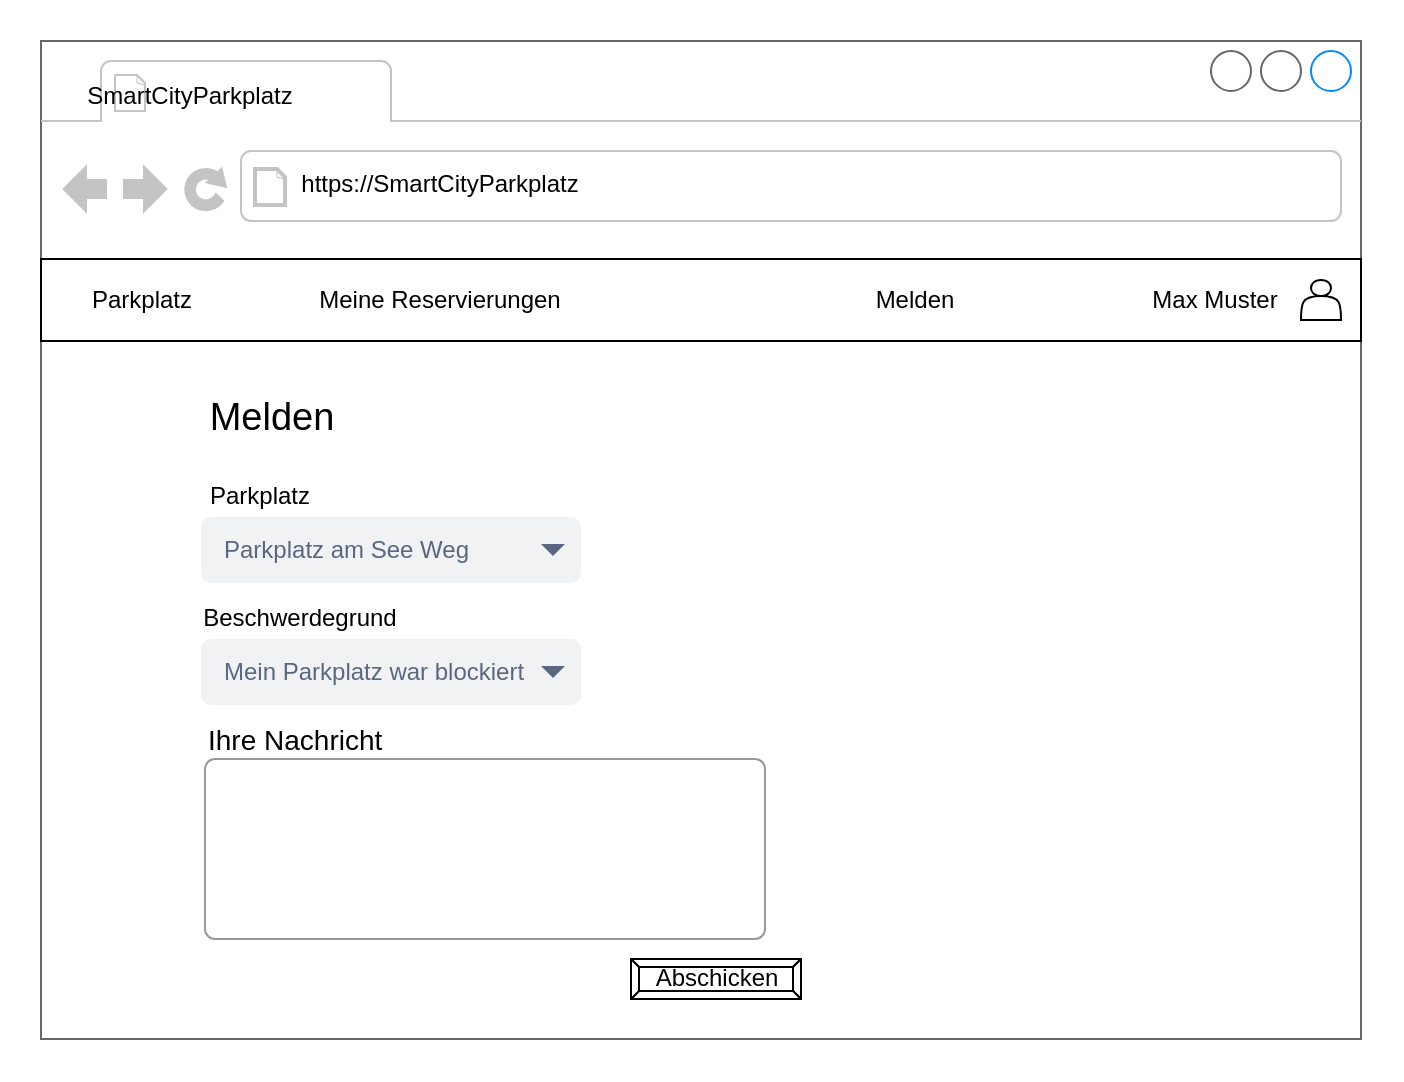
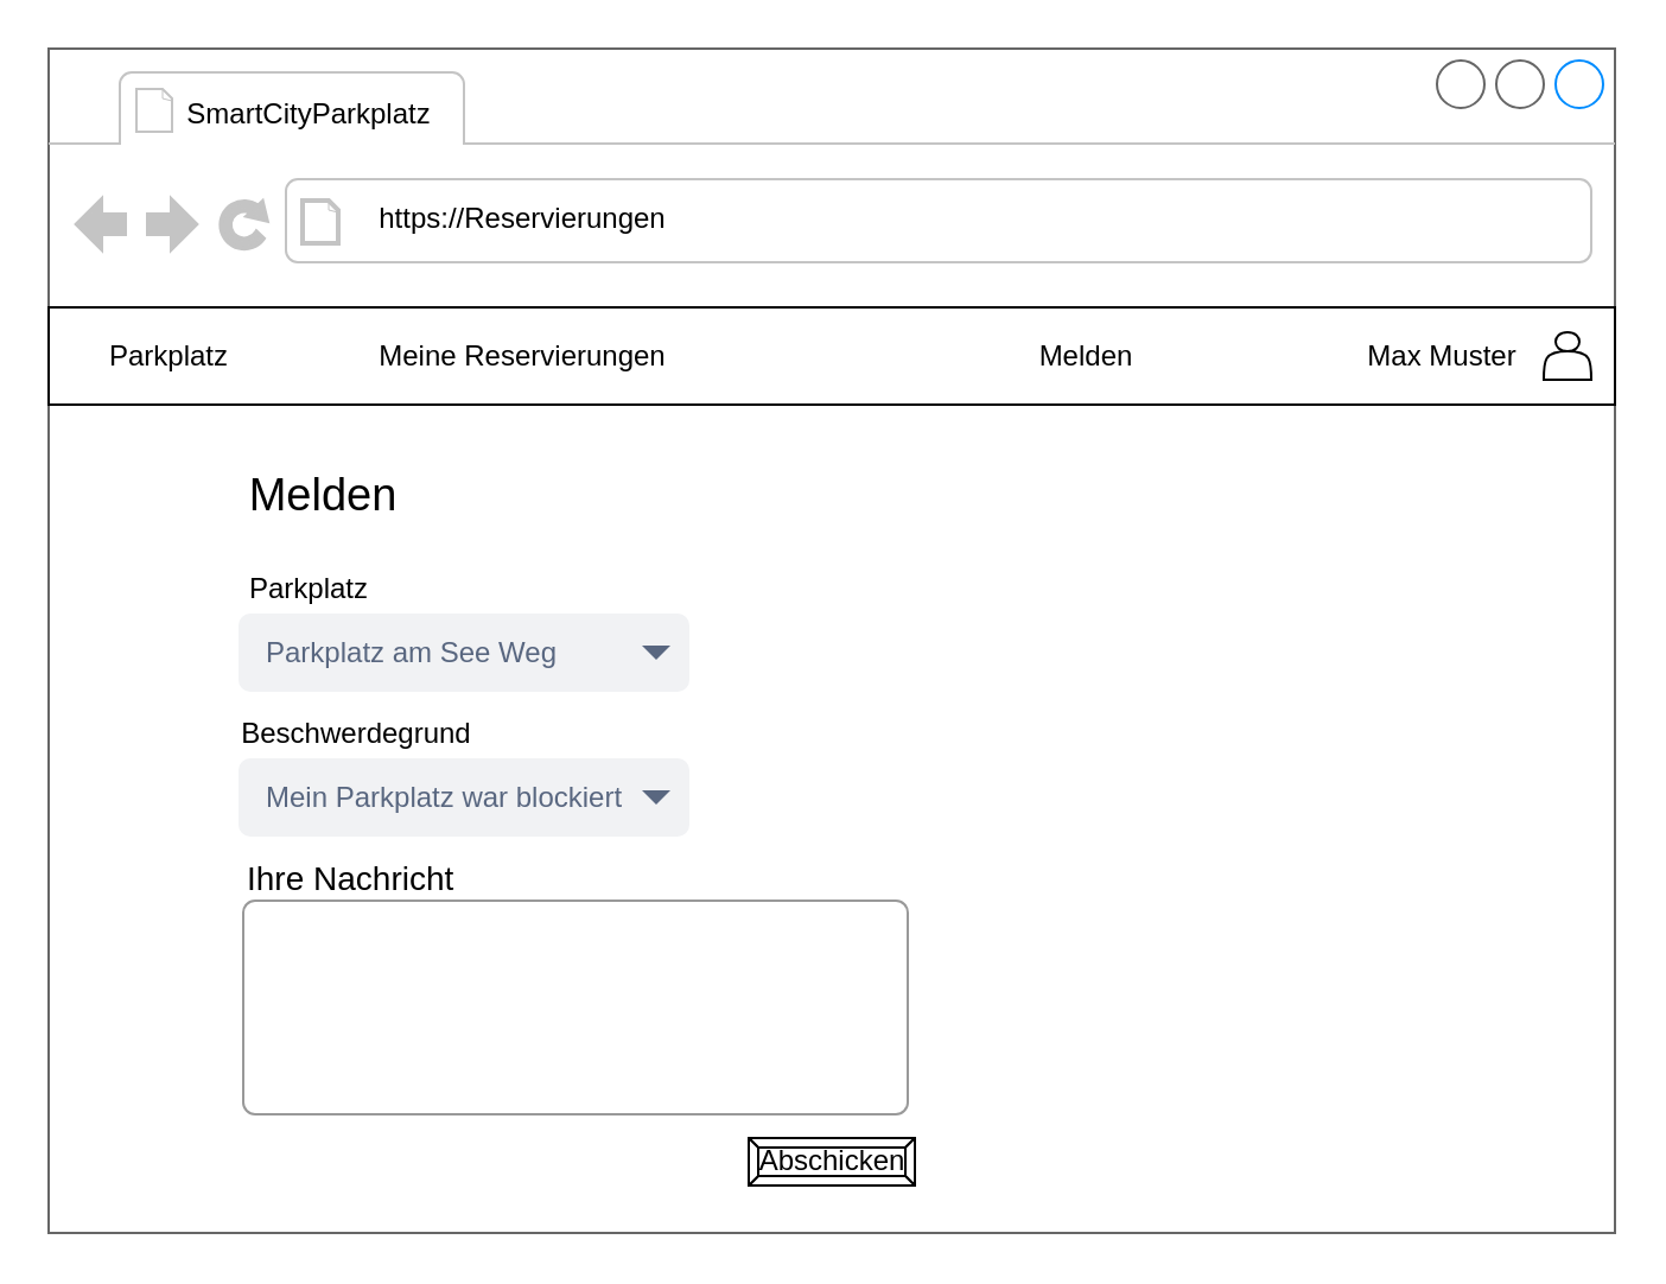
  <mxCell id="0" style=";html=1;" />
  <mxCell id="1" style=";html=1;" parent="0" />
  <mxCell id="2" value="" style="strokeWidth=1;shadow=0;dashed=0;align=center;html=1;shape=mxgraph.mockup.containers.browserWindow;rSize=0;strokeColor=#666666;strokeColor2=#008cff;strokeColor3=#c4c4c4;mainText=,;recursiveResize=0;" vertex="1" parent="1"><mxGeometry y="20" width="660" height="499" as="geometry" x="20" /></mxCell>
- <mxCell id="3" value="https://SmartCityParkplatz" style="text;html=1;strokeColor=none;fillColor=none;align=center;verticalAlign=middle;whiteSpace=wrap;rounded=0;" vertex="1" parent="2"><mxGeometry x="130" y="60" width="140" height="24" as="geometry" /></mxCell>
- <mxCell id="4" value="SmartCityParkplatz" style="text;html=1;strokeColor=none;fillColor=none;align=center;verticalAlign=middle;whiteSpace=wrap;rounded=0;" vertex="1" parent="2"><mxGeometry x="25" y="20" width="100" height="16" as="geometry" /></mxCell>
+ <mxCell id="3" value="https://Reservierungen" style="text;html=1;strokeColor=none;fillColor=none;align=center;verticalAlign=middle;whiteSpace=wrap;rounded=0;" vertex="1" parent="2"><mxGeometry x="130" y="60" width="140" height="24" as="geometry" /></mxCell>
+ <mxCell id="4" value="SmartCityParkplatz" style="text;html=1;strokeColor=none;fillColor=none;align=center;verticalAlign=middle;whiteSpace=wrap;rounded=0;" vertex="1" parent="2"><mxGeometry x="60" y="20" width="100" height="16" as="geometry" /></mxCell>
  <mxCell id="5" value="" style="rounded=0;whiteSpace=wrap;html=1;" vertex="1" parent="2"><mxGeometry y="109" width="660" height="41" as="geometry" /></mxCell>
  <mxCell id="6" value="Parkplatz" style="text;html=1;strokeColor=none;fillColor=none;align=center;verticalAlign=middle;whiteSpace=wrap;rounded=0;" vertex="1" parent="2"><mxGeometry x="20" y="119.5" width="62" height="20" as="geometry" /></mxCell>
  <mxCell id="7" value="" style="shape=actor;whiteSpace=wrap;html=1;" vertex="1" parent="2"><mxGeometry x="630" y="119.5" width="20" height="20" as="geometry" /></mxCell>
  <mxCell id="8" value="Max Muster" style="text;html=1;strokeColor=none;fillColor=none;align=center;verticalAlign=middle;whiteSpace=wrap;rounded=0;" vertex="1" parent="2"><mxGeometry x="550" y="119.5" width="75" height="20" as="geometry" /></mxCell>
  <mxCell id="9" value="&lt;font style=&quot;font-size: 19px&quot;&gt;Melden&lt;/font&gt;" style="text;html=1;strokeColor=none;fillColor=none;align=center;verticalAlign=middle;whiteSpace=wrap;rounded=0;" vertex="1" parent="2"><mxGeometry x="82" y="179" width="68" height="20" as="geometry" /></mxCell>
  <mxCell id="10" value="Ihre Nachricht" style="fillColor=none;strokeColor=none;align=left;fontSize=14;" vertex="1" parent="2"><mxGeometry width="260" height="40" relative="1" as="geometry"><mxPoint x="82" y="329" as="offset" /></mxGeometry></mxCell>
  <mxCell id="11" value="" style="html=1;shadow=0;dashed=0;shape=mxgraph.bootstrap.rrect;rSize=5;fillColor=none;strokeColor=#999999;align=left;spacing=15;fontSize=14;fontColor=#6C767D;" vertex="1" parent="2"><mxGeometry width="280" height="90" relative="1" as="geometry"><mxPoint x="82" y="359" as="offset" /></mxGeometry></mxCell>
  <mxCell id="12" value="Parkplatz am See Weg" style="rounded=1;fillColor=#F1F2F4;strokeColor=none;html=1;fontColor=#596780;align=left;fontSize=12;spacingLeft=10" vertex="1" parent="2"><mxGeometry x="80" y="238" width="190" height="33" as="geometry" /></mxCell>
  <mxCell id="13" value="" style="shape=triangle;direction=south;fillColor=#596780;strokeColor=none;html=1" vertex="1" parent="12"><mxGeometry x="1" y="0.5" width="12" height="6" relative="1" as="geometry"><mxPoint x="-20" y="-3" as="offset" /></mxGeometry></mxCell>
  <mxCell id="14" value="Parkplatz" style="text;html=1;strokeColor=none;fillColor=none;align=center;verticalAlign=middle;whiteSpace=wrap;rounded=0;" vertex="1" parent="2"><mxGeometry x="80" y="218" width="60" height="20" as="geometry" /></mxCell>
  <mxCell id="15" value="Mein Parkplatz war blockiert" style="rounded=1;fillColor=#F1F2F4;strokeColor=none;html=1;fontColor=#596780;align=left;fontSize=12;spacingLeft=10" vertex="1" parent="2"><mxGeometry x="80" y="299" width="190" height="33" as="geometry" /></mxCell>
  <mxCell id="16" value="" style="shape=triangle;direction=south;fillColor=#596780;strokeColor=none;html=1" vertex="1" parent="15"><mxGeometry x="1" y="0.5" width="12" height="6" relative="1" as="geometry"><mxPoint x="-20" y="-3" as="offset" /></mxGeometry></mxCell>
  <mxCell id="17" value="Beschwerdegrund" style="text;html=1;strokeColor=none;fillColor=none;align=center;verticalAlign=middle;whiteSpace=wrap;rounded=0;" vertex="1" parent="2"><mxGeometry x="80" y="279" width="100" height="20" as="geometry" /></mxCell>
- <mxCell id="18" value="Abschicken" style="labelPosition=center;verticalLabelPosition=middle;align=center;html=1;shape=mxgraph.basic.button;dx=4;" vertex="1" parent="2"><mxGeometry x="295" y="459" width="85" height="20" as="geometry" /></mxCell>
+ <mxCell id="18" value="Abschicken" style="labelPosition=center;verticalLabelPosition=middle;align=center;html=1;shape=mxgraph.basic.button;dx=4;" vertex="1" parent="2"><mxGeometry x="295" y="459" width="70" height="20" as="geometry" /></mxCell>
  <mxCell id="19" value="Melden" style="text;html=1;strokeColor=none;fillColor=none;align=center;verticalAlign=middle;whiteSpace=wrap;rounded=0;" vertex="1" parent="1"><mxGeometry x="435" y="139.5" width="45" height="20" as="geometry" /></mxCell>
  <mxCell id="20" value="Meine Reservierungen" style="text;html=1;strokeColor=none;fillColor=none;align=center;verticalAlign=middle;whiteSpace=wrap;rounded=0;" vertex="1" parent="1"><mxGeometry x="155" y="139.5" width="130" height="20" as="geometry" /></mxCell>
